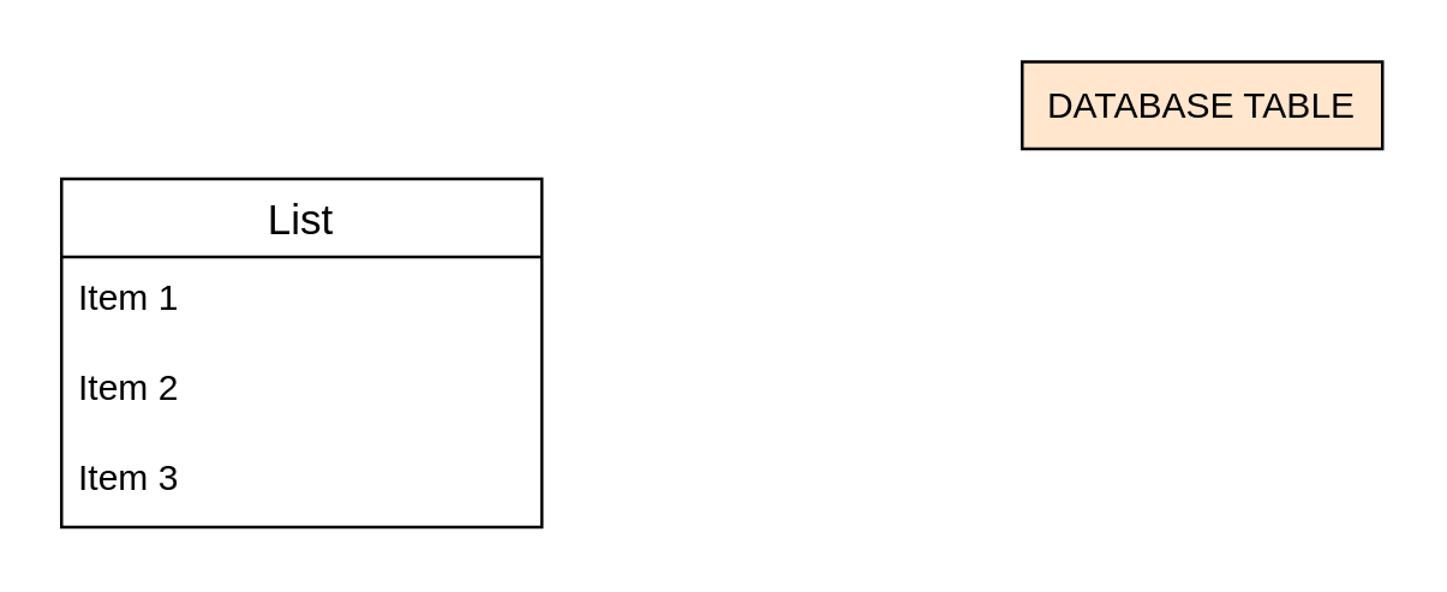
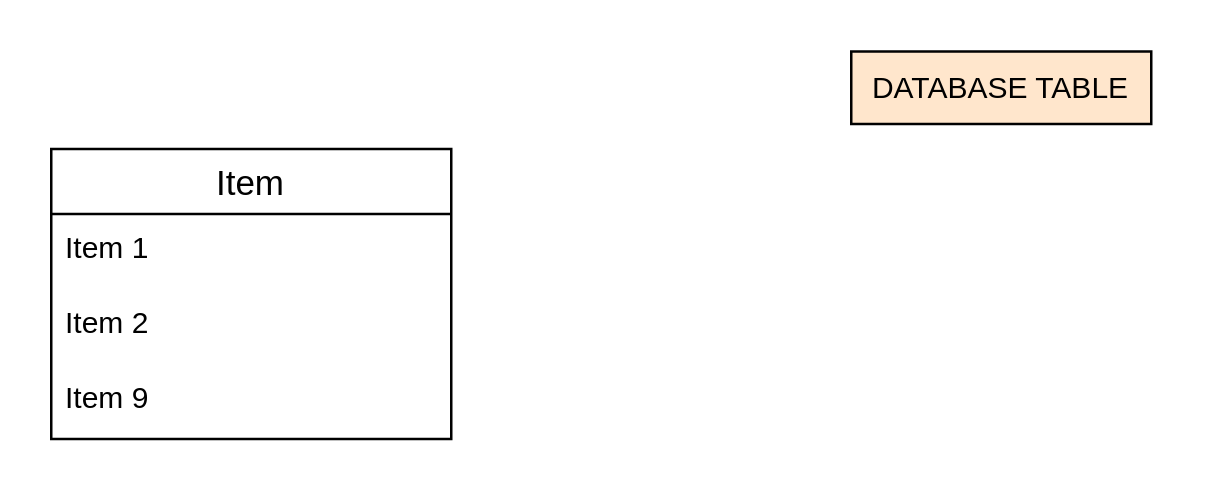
  <mxCell id="0" />
  <mxCell id="1" parent="0" />
  <mxCell id="2" value="DATABASE TABLE" style="rounded=0;whiteSpace=wrap;html=1;fillColor=#ffe6cc;" vertex="1" parent="1"><mxGeometry x="340" y="20" width="120" height="29" as="geometry" /></mxCell>
- <mxCell id="3" value="List" style="swimlane;fontStyle=0;childLayout=stackLayout;horizontal=1;startSize=26;horizontalStack=0;resizeParent=1;resizeParentMax=0;resizeLast=0;collapsible=1;marginBottom=0;align=center;fontSize=14;" vertex="1" parent="1"><mxGeometry x="20" y="59" width="160" height="116" as="geometry" /></mxCell>
+ <mxCell id="3" value="Item" style="swimlane;fontStyle=0;childLayout=stackLayout;horizontal=1;startSize=26;horizontalStack=0;resizeParent=1;resizeParentMax=0;resizeLast=0;collapsible=1;marginBottom=0;align=center;fontSize=14;" vertex="1" parent="1"><mxGeometry x="20" y="59" width="160" height="116" as="geometry" /></mxCell>
  <mxCell id="4" value="Item 1" style="text;strokeColor=none;fillColor=none;spacingLeft=4;spacingRight=4;overflow=hidden;rotatable=0;points=[[0,0.5],[1,0.5]];portConstraint=eastwest;fontSize=12;" vertex="1" parent="3"><mxGeometry y="26" width="160" height="30" as="geometry" /></mxCell>
  <mxCell id="5" value="Item 2" style="text;strokeColor=none;fillColor=none;spacingLeft=4;spacingRight=4;overflow=hidden;rotatable=0;points=[[0,0.5],[1,0.5]];portConstraint=eastwest;fontSize=12;" vertex="1" parent="3"><mxGeometry y="56" width="160" height="30" as="geometry" /></mxCell>
- <mxCell id="6" value="Item 3" style="text;strokeColor=none;fillColor=none;spacingLeft=4;spacingRight=4;overflow=hidden;rotatable=0;points=[[0,0.5],[1,0.5]];portConstraint=eastwest;fontSize=12;" vertex="1" parent="3"><mxGeometry y="86" width="160" height="30" as="geometry" /></mxCell>
+ <mxCell id="6" value="Item 9" style="text;strokeColor=none;fillColor=none;spacingLeft=4;spacingRight=4;overflow=hidden;rotatable=0;points=[[0,0.5],[1,0.5]];portConstraint=eastwest;fontSize=12;" vertex="1" parent="3"><mxGeometry y="86" width="160" height="30" as="geometry" /></mxCell>
